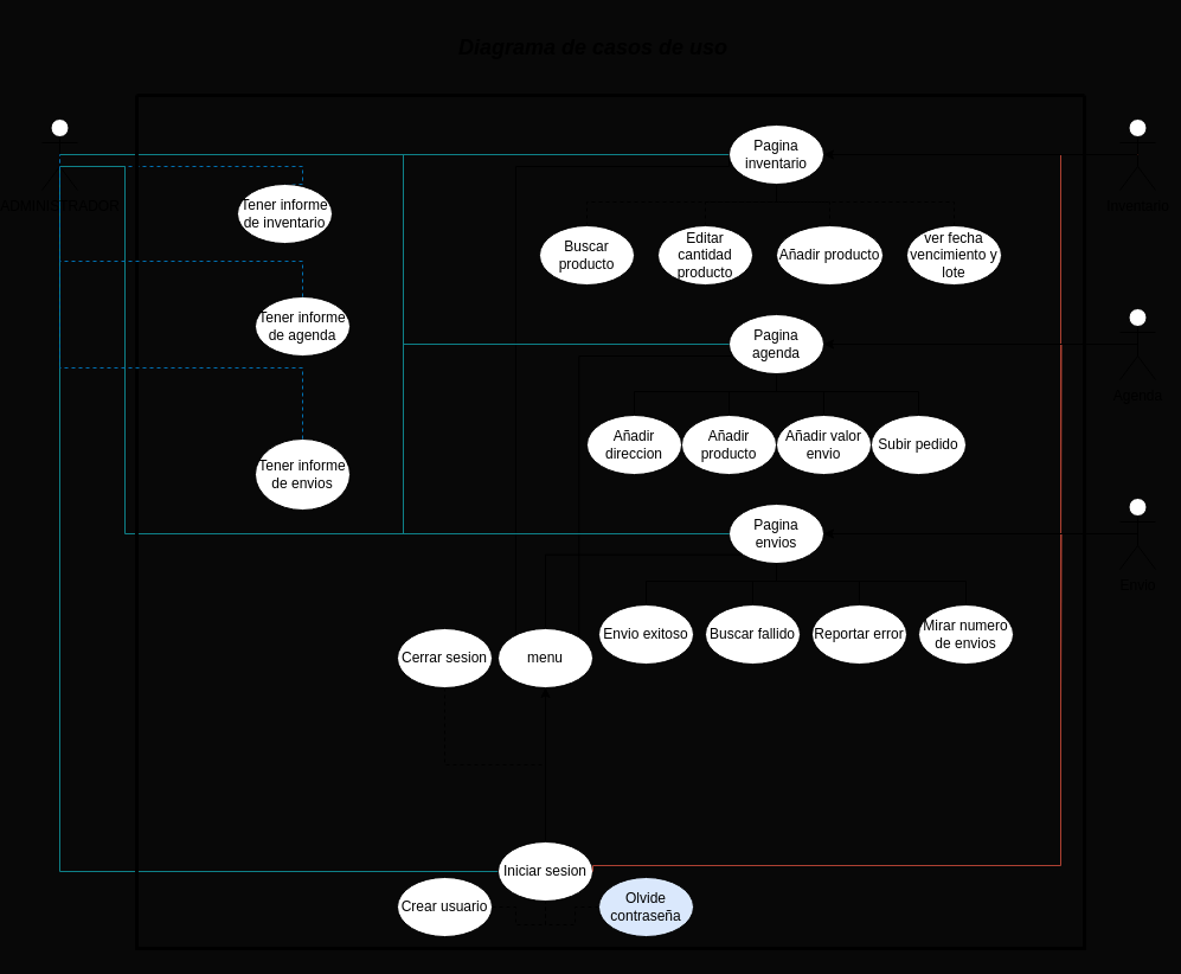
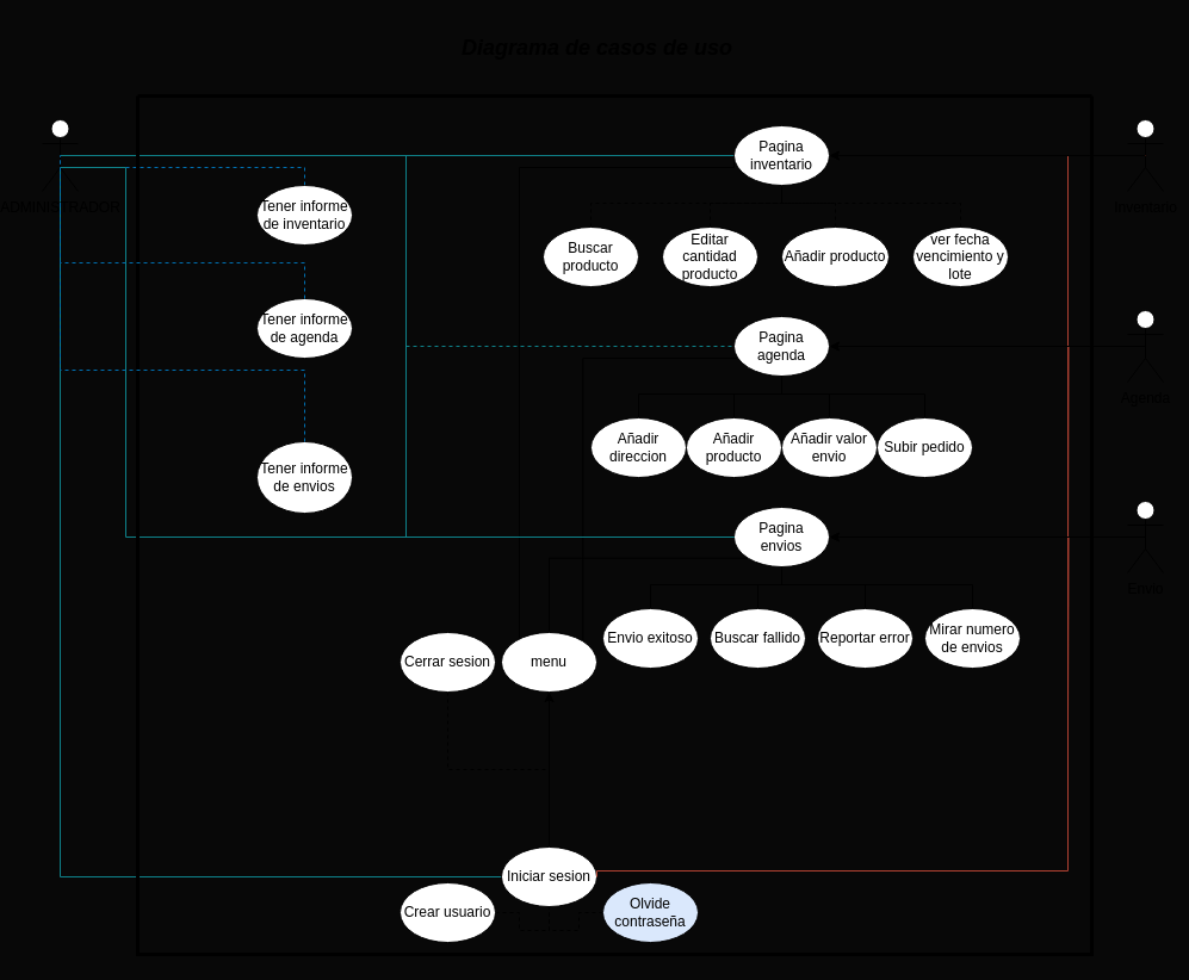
  <mxCell id="0" />
  <mxCell id="1" parent="0" />
  <mxCell id="2" value="Diagrama de casos de uso" style="text;html=1;align=center;verticalAlign=middle;resizable=0;points=[];autosize=1;strokeColor=none;fillColor=none;fontSize=18;fontStyle=3" parent="1" vertex="1"><mxGeometry x="365" y="20" width="240" height="40" as="geometry" /></mxCell>
  <mxCell id="3" style="edgeStyle=orthogonalEdgeStyle;rounded=0;orthogonalLoop=1;jettySize=auto;html=1;exitX=1;exitY=0;exitDx=0;exitDy=0;entryX=0.035;entryY=0.7;entryDx=0;entryDy=0;endArrow=none;endFill=0;entryPerimeter=0;" parent="1" source="6" target="8" edge="1"><mxGeometry relative="1" as="geometry"><Array as="points"><mxPoint x="473" y="300" /></Array></mxGeometry></mxCell>
  <mxCell id="4" style="edgeStyle=orthogonalEdgeStyle;rounded=0;orthogonalLoop=1;jettySize=auto;html=1;exitX=0;exitY=0;exitDx=0;exitDy=0;entryX=0;entryY=0.5;entryDx=0;entryDy=0;endArrow=none;endFill=0;" parent="1" source="6" target="31" edge="1"><mxGeometry relative="1" as="geometry"><Array as="points"><mxPoint x="420" y="538" /><mxPoint x="420" y="140" /><mxPoint x="600" y="140" /></Array></mxGeometry></mxCell>
  <mxCell id="5" style="edgeStyle=orthogonalEdgeStyle;rounded=0;orthogonalLoop=1;jettySize=auto;html=1;exitX=0.5;exitY=0;exitDx=0;exitDy=0;entryX=0;entryY=1;entryDx=0;entryDy=0;endArrow=none;endFill=0;" parent="1" source="6" target="7" edge="1"><mxGeometry relative="1" as="geometry"><Array as="points"><mxPoint x="445" y="468" /><mxPoint x="612" y="468" /></Array></mxGeometry></mxCell>
  <mxCell id="6" value="menu" style="ellipse;whiteSpace=wrap;html=1;" parent="1" vertex="1"><mxGeometry x="405" y="530" width="80" height="50" as="geometry" /></mxCell>
  <mxCell id="7" value="Pagina &lt;br&gt;envios" style="ellipse;whiteSpace=wrap;html=1;" parent="1" vertex="1"><mxGeometry x="600" y="425" width="80" height="50" as="geometry" /></mxCell>
  <mxCell id="8" value="Pagina agenda" style="ellipse;whiteSpace=wrap;html=1;" parent="1" vertex="1"><mxGeometry x="600" y="265" width="80" height="50" as="geometry" /></mxCell>
  <mxCell id="9" style="edgeStyle=orthogonalEdgeStyle;rounded=0;orthogonalLoop=1;jettySize=auto;html=1;exitX=0.5;exitY=0;exitDx=0;exitDy=0;entryX=0.5;entryY=0.5;entryDx=0;entryDy=0;fillColor=#1ba1e2;strokeColor=#006EAF;endArrow=none;endFill=0;entryPerimeter=0;dashed=1;" parent="1" source="56" target="18" edge="1"><mxGeometry relative="1" as="geometry"><Array as="points"><mxPoint x="240" y="140" /><mxPoint x="35" y="140" /></Array></mxGeometry></mxCell>
  <mxCell id="10" style="edgeStyle=orthogonalEdgeStyle;rounded=0;orthogonalLoop=1;jettySize=auto;html=1;exitX=0.5;exitY=0;exitDx=0;exitDy=0;entryX=0.5;entryY=1;entryDx=0;entryDy=0;endArrow=none;endFill=0;dashed=1;" parent="1" source="54" target="31" edge="1"><mxGeometry relative="1" as="geometry"><Array as="points"><mxPoint x="580" y="170" /><mxPoint x="640" y="170" /></Array></mxGeometry></mxCell>
  <mxCell id="11" style="edgeStyle=orthogonalEdgeStyle;rounded=0;orthogonalLoop=1;jettySize=auto;html=1;exitX=0.5;exitY=0;exitDx=0;exitDy=0;entryX=0.5;entryY=1;entryDx=0;entryDy=0;endArrow=none;endFill=0;dashed=1;" parent="1" source="53" target="31" edge="1"><mxGeometry relative="1" as="geometry"><Array as="points"><mxPoint x="480" y="170" /><mxPoint x="640" y="170" /></Array></mxGeometry></mxCell>
  <mxCell id="12" style="edgeStyle=orthogonalEdgeStyle;rounded=0;orthogonalLoop=1;jettySize=auto;html=1;exitX=0.5;exitY=0;exitDx=0;exitDy=0;entryX=0.5;entryY=1;entryDx=0;entryDy=0;endArrow=none;endFill=0;dashed=1;" parent="1" source="55" target="31" edge="1"><mxGeometry relative="1" as="geometry"><Array as="points"><mxPoint x="685" y="170" /><mxPoint x="640" y="170" /></Array></mxGeometry></mxCell>
  <mxCell id="13" style="edgeStyle=orthogonalEdgeStyle;rounded=0;orthogonalLoop=1;jettySize=auto;html=1;exitX=0.5;exitY=0.5;exitDx=0;exitDy=0;exitPerimeter=0;entryX=0;entryY=0.5;entryDx=0;entryDy=0;endArrow=none;endFill=0;fillColor=#b0e3e6;strokeColor=#0e8088;" parent="1" source="18" target="20" edge="1"><mxGeometry relative="1" as="geometry"><Array as="points"><mxPoint x="35" y="735" /></Array></mxGeometry></mxCell>
  <mxCell id="14" style="edgeStyle=orthogonalEdgeStyle;rounded=0;orthogonalLoop=1;jettySize=auto;html=1;exitX=0.5;exitY=0.5;exitDx=0;exitDy=0;exitPerimeter=0;entryX=0;entryY=0.5;entryDx=0;entryDy=0;endArrow=none;endFill=0;fillColor=#b0e3e6;strokeColor=#0e8088;" parent="1" source="18" target="7" edge="1"><mxGeometry relative="1" as="geometry"><Array as="points"><mxPoint x="35" y="140" /><mxPoint x="90" y="140" /><mxPoint x="90" y="450" /></Array></mxGeometry></mxCell>
  <mxCell id="15" style="edgeStyle=orthogonalEdgeStyle;rounded=0;orthogonalLoop=1;jettySize=auto;html=1;exitX=0.5;exitY=0.5;exitDx=0;exitDy=0;exitPerimeter=0;entryX=0;entryY=0.5;entryDx=0;entryDy=0;endArrow=none;endFill=0;fillColor=#b0e3e6;strokeColor=#0e8088;" parent="1" source="18" target="31" edge="1"><mxGeometry relative="1" as="geometry" /></mxCell>
- <mxCell id="16" style="edgeStyle=orthogonalEdgeStyle;rounded=0;orthogonalLoop=1;jettySize=auto;html=1;exitX=0.5;exitY=0.5;exitDx=0;exitDy=0;exitPerimeter=0;entryX=0;entryY=0.5;entryDx=0;entryDy=0;endArrow=none;endFill=0;fillColor=#b0e3e6;strokeColor=#0e8088;" parent="1" source="18" target="8" edge="1"><mxGeometry relative="1" as="geometry" /></mxCell>
+ <mxCell id="16" style="edgeStyle=orthogonalEdgeStyle;rounded=0;orthogonalLoop=1;jettySize=auto;html=1;exitX=0.5;exitY=0.5;exitDx=0;exitDy=0;exitPerimeter=0;entryX=0;entryY=0.5;entryDx=0;entryDy=0;endArrow=none;endFill=0;fillColor=#b0e3e6;strokeColor=#0e8088;dashed=1;" parent="1" source="18" target="8" edge="1"><mxGeometry relative="1" as="geometry" /></mxCell>
  <mxCell id="17" style="edgeStyle=orthogonalEdgeStyle;rounded=0;orthogonalLoop=1;jettySize=auto;html=1;exitX=0.5;exitY=0.5;exitDx=0;exitDy=0;exitPerimeter=0;entryX=0;entryY=0.5;entryDx=0;entryDy=0;endArrow=none;endFill=0;fillColor=#b0e3e6;strokeColor=#0e8088;" parent="1" source="18" target="7" edge="1"><mxGeometry relative="1" as="geometry" /></mxCell>
  <mxCell id="18" value="ADMINISTRADOR" style="shape=umlActor;verticalLabelPosition=bottom;verticalAlign=top;html=1;" parent="1" vertex="1"><mxGeometry x="20" y="100" width="30" height="60" as="geometry" /></mxCell>
  <mxCell id="19" style="edgeStyle=orthogonalEdgeStyle;rounded=0;orthogonalLoop=1;jettySize=auto;html=1;exitX=0.5;exitY=0;exitDx=0;exitDy=0;entryX=0.5;entryY=1;entryDx=0;entryDy=0;endArrow=classic;endFill=1;" parent="1" source="20" target="6" edge="1"><mxGeometry relative="1" as="geometry" /></mxCell>
  <mxCell id="20" value="Iniciar sesion" style="ellipse;whiteSpace=wrap;html=1;" parent="1" vertex="1"><mxGeometry x="405" y="710" width="80" height="50" as="geometry" /></mxCell>
  <mxCell id="21" style="edgeStyle=orthogonalEdgeStyle;rounded=0;orthogonalLoop=1;jettySize=auto;html=1;exitX=1;exitY=0.5;exitDx=0;exitDy=0;entryX=0.5;entryY=1;entryDx=0;entryDy=0;endArrow=none;endFill=0;dashed=1;" parent="1" source="22" target="20" edge="1"><mxGeometry relative="1" as="geometry" /></mxCell>
  <mxCell id="22" value="Crear usuario" style="ellipse;whiteSpace=wrap;html=1;" parent="1" vertex="1"><mxGeometry x="320" y="740" width="80" height="50" as="geometry" /></mxCell>
  <mxCell id="23" style="edgeStyle=orthogonalEdgeStyle;rounded=0;orthogonalLoop=1;jettySize=auto;html=1;exitX=0;exitY=0.5;exitDx=0;exitDy=0;entryX=0.5;entryY=1;entryDx=0;entryDy=0;endArrow=none;endFill=0;dashed=1;" parent="1" source="24" target="20" edge="1"><mxGeometry relative="1" as="geometry" /></mxCell>
  <mxCell id="24" value="Olvide contraseña" style="ellipse;whiteSpace=wrap;html=1;fillColor=#dae8fc;" parent="1" vertex="1"><mxGeometry x="490" y="740" width="80" height="50" as="geometry" /></mxCell>
  <mxCell id="25" value="Inventario" style="shape=umlActor;verticalLabelPosition=bottom;verticalAlign=top;html=1;" parent="1" vertex="1"><mxGeometry x="930" y="100" width="30" height="60" as="geometry" /></mxCell>
  <mxCell id="26" style="edgeStyle=orthogonalEdgeStyle;rounded=0;orthogonalLoop=1;jettySize=auto;html=1;exitX=0.5;exitY=0.5;exitDx=0;exitDy=0;exitPerimeter=0;endArrow=none;endFill=0;fillColor=#fad9d5;strokeColor=#ae4132;" parent="1" source="27" edge="1"><mxGeometry relative="1" as="geometry"><mxPoint x="880" y="470" as="targetPoint" /></mxGeometry></mxCell>
  <mxCell id="27" value="Agenda" style="shape=umlActor;verticalLabelPosition=bottom;verticalAlign=top;html=1;" parent="1" vertex="1"><mxGeometry x="930" y="260" width="30" height="60" as="geometry" /></mxCell>
  <mxCell id="28" style="edgeStyle=orthogonalEdgeStyle;rounded=0;orthogonalLoop=1;jettySize=auto;html=1;exitX=0.5;exitY=0.5;exitDx=0;exitDy=0;exitPerimeter=0;endArrow=none;endFill=0;fillColor=#fad9d5;strokeColor=#ae4132;" parent="1" source="29" edge="1"><mxGeometry relative="1" as="geometry"><mxPoint x="880" y="600" as="targetPoint" /></mxGeometry></mxCell>
  <mxCell id="29" value="Envio" style="shape=umlActor;verticalLabelPosition=bottom;verticalAlign=top;html=1;" parent="1" vertex="1"><mxGeometry x="930" y="420" width="30" height="60" as="geometry" /></mxCell>
  <mxCell id="30" style="edgeStyle=orthogonalEdgeStyle;rounded=0;orthogonalLoop=1;jettySize=auto;html=1;exitX=1;exitY=0.5;exitDx=0;exitDy=0;entryX=0.5;entryY=0.5;entryDx=0;entryDy=0;entryPerimeter=0;endArrow=none;endFill=0;fillColor=#fad9d5;strokeColor=#ae4132;" parent="1" source="20" target="25" edge="1"><mxGeometry relative="1" as="geometry"><Array as="points"><mxPoint x="880" y="730" /><mxPoint x="880" y="130" /></Array></mxGeometry></mxCell>
  <mxCell id="31" value="Pagina inventario" style="ellipse;whiteSpace=wrap;html=1;" parent="1" vertex="1"><mxGeometry x="600" y="105" width="80" height="50" as="geometry" /></mxCell>
  <mxCell id="32" style="edgeStyle=orthogonalEdgeStyle;rounded=0;orthogonalLoop=1;jettySize=auto;html=1;exitX=0.5;exitY=0;exitDx=0;exitDy=0;entryX=0.5;entryY=1;entryDx=0;entryDy=0;endArrow=none;endFill=0;" parent="1" source="33" target="8" edge="1"><mxGeometry relative="1" as="geometry"><Array as="points"><mxPoint x="520" y="330" /><mxPoint x="640" y="330" /></Array></mxGeometry></mxCell>
  <mxCell id="33" value="Añadir direccion" style="ellipse;whiteSpace=wrap;html=1;" parent="1" vertex="1"><mxGeometry x="480" y="350" width="80" height="50" as="geometry" /></mxCell>
  <mxCell id="34" style="edgeStyle=orthogonalEdgeStyle;rounded=0;orthogonalLoop=1;jettySize=auto;html=1;exitX=0.5;exitY=0;exitDx=0;exitDy=0;entryX=0.5;entryY=1;entryDx=0;entryDy=0;endArrow=none;endFill=0;" parent="1" source="35" target="8" edge="1"><mxGeometry relative="1" as="geometry"><Array as="points"><mxPoint x="600" y="330" /><mxPoint x="640" y="330" /></Array></mxGeometry></mxCell>
  <mxCell id="35" value="Añadir producto" style="ellipse;whiteSpace=wrap;html=1;" parent="1" vertex="1"><mxGeometry x="560" y="350" width="80" height="50" as="geometry" /></mxCell>
  <mxCell id="36" style="edgeStyle=orthogonalEdgeStyle;rounded=0;orthogonalLoop=1;jettySize=auto;html=1;exitX=0.5;exitY=0;exitDx=0;exitDy=0;entryX=0.5;entryY=1;entryDx=0;entryDy=0;endArrow=none;endFill=0;" parent="1" source="37" target="8" edge="1"><mxGeometry relative="1" as="geometry"><Array as="points"><mxPoint x="680" y="330" /><mxPoint x="640" y="330" /></Array></mxGeometry></mxCell>
  <mxCell id="37" value="Añadir valor envio" style="ellipse;whiteSpace=wrap;html=1;" parent="1" vertex="1"><mxGeometry x="640" y="350" width="80" height="50" as="geometry" /></mxCell>
  <mxCell id="38" style="edgeStyle=orthogonalEdgeStyle;rounded=0;orthogonalLoop=1;jettySize=auto;html=1;exitX=0.5;exitY=0;exitDx=0;exitDy=0;entryX=0.5;entryY=1;entryDx=0;entryDy=0;endArrow=none;endFill=0;" parent="1" source="39" target="8" edge="1"><mxGeometry relative="1" as="geometry"><Array as="points"><mxPoint x="760" y="330" /><mxPoint x="640" y="330" /></Array></mxGeometry></mxCell>
  <mxCell id="39" value="Subir pedido" style="ellipse;whiteSpace=wrap;html=1;" parent="1" vertex="1"><mxGeometry x="720" y="350" width="80" height="50" as="geometry" /></mxCell>
  <mxCell id="40" style="edgeStyle=orthogonalEdgeStyle;rounded=0;orthogonalLoop=1;jettySize=auto;html=1;exitX=0.5;exitY=0;exitDx=0;exitDy=0;entryX=0.5;entryY=1;entryDx=0;entryDy=0;endArrow=none;endFill=0;" parent="1" source="49" target="7" edge="1"><mxGeometry relative="1" as="geometry"><Array as="points"><mxPoint x="530" y="490" /><mxPoint x="640" y="490" /></Array></mxGeometry></mxCell>
  <mxCell id="41" style="edgeStyle=orthogonalEdgeStyle;rounded=0;orthogonalLoop=1;jettySize=auto;html=1;exitX=0.5;exitY=0;exitDx=0;exitDy=0;entryX=0.5;entryY=1;entryDx=0;entryDy=0;endArrow=none;endFill=0;" parent="1" source="50" target="7" edge="1"><mxGeometry relative="1" as="geometry" /></mxCell>
  <mxCell id="42" style="edgeStyle=orthogonalEdgeStyle;rounded=0;orthogonalLoop=1;jettySize=auto;html=1;exitX=0.5;exitY=0;exitDx=0;exitDy=0;entryX=0.5;entryY=1;entryDx=0;entryDy=0;endArrow=none;endFill=0;" parent="1" source="51" target="7" edge="1"><mxGeometry relative="1" as="geometry"><Array as="points"><mxPoint x="710" y="490" /><mxPoint x="640" y="490" /></Array></mxGeometry></mxCell>
  <mxCell id="43" style="edgeStyle=orthogonalEdgeStyle;rounded=0;orthogonalLoop=1;jettySize=auto;html=1;exitX=0.5;exitY=1;exitDx=0;exitDy=0;entryX=0.5;entryY=0;entryDx=0;entryDy=0;endArrow=none;endFill=0;dashed=1;" parent="1" source="44" target="20" edge="1"><mxGeometry relative="1" as="geometry" /></mxCell>
  <mxCell id="44" value="Cerrar sesion" style="ellipse;whiteSpace=wrap;html=1;" parent="1" vertex="1"><mxGeometry x="320" y="530" width="80" height="50" as="geometry" /></mxCell>
  <mxCell id="45" style="edgeStyle=orthogonalEdgeStyle;rounded=0;orthogonalLoop=1;jettySize=auto;html=1;exitX=1;exitY=0.5;exitDx=0;exitDy=0;entryX=0.5;entryY=0.5;entryDx=0;entryDy=0;entryPerimeter=0;endArrow=none;endFill=0;startArrow=classic;startFill=1;" parent="1" source="8" target="27" edge="1"><mxGeometry relative="1" as="geometry" /></mxCell>
  <mxCell id="46" style="edgeStyle=orthogonalEdgeStyle;rounded=0;orthogonalLoop=1;jettySize=auto;html=1;entryX=0.5;entryY=0.5;entryDx=0;entryDy=0;entryPerimeter=0;endArrow=none;endFill=0;startArrow=classic;startFill=1;" parent="1" source="7" target="29" edge="1"><mxGeometry relative="1" as="geometry" /></mxCell>
  <mxCell id="47" style="edgeStyle=orthogonalEdgeStyle;rounded=0;orthogonalLoop=1;jettySize=auto;html=1;exitX=1;exitY=0.5;exitDx=0;exitDy=0;entryX=0.5;entryY=0.5;entryDx=0;entryDy=0;entryPerimeter=0;endArrow=none;endFill=0;startArrow=classic;startFill=1;" parent="1" source="31" target="25" edge="1"><mxGeometry relative="1" as="geometry" /></mxCell>
  <mxCell id="48" value="" style="swimlane;startSize=0;strokeWidth=3;" parent="1" vertex="1"><mxGeometry x="100" y="80" width="800" height="720" as="geometry"><mxRectangle x="50" y="380" width="50" height="40" as="alternateBounds" /></mxGeometry></mxCell>
  <mxCell id="49" value="Envio exitoso" style="ellipse;whiteSpace=wrap;html=1;" parent="48" vertex="1"><mxGeometry x="390" y="430" width="80" height="50" as="geometry" /></mxCell>
  <mxCell id="50" value="Buscar fallido" style="ellipse;whiteSpace=wrap;html=1;" parent="48" vertex="1"><mxGeometry x="480" y="430" width="80" height="50" as="geometry" /></mxCell>
  <mxCell id="51" value="Reportar error" style="ellipse;whiteSpace=wrap;html=1;" parent="48" vertex="1"><mxGeometry x="570" y="430" width="80" height="50" as="geometry" /></mxCell>
  <mxCell id="52" value="Mirar numero de envios" style="ellipse;whiteSpace=wrap;html=1;" parent="48" vertex="1"><mxGeometry x="660" y="430" width="80" height="50" as="geometry" /></mxCell>
  <mxCell id="53" value="Buscar producto" style="ellipse;whiteSpace=wrap;html=1;" parent="48" vertex="1"><mxGeometry x="340" y="110" width="80" height="50" as="geometry" /></mxCell>
  <mxCell id="54" value="Editar cantidad producto" style="ellipse;whiteSpace=wrap;html=1;" parent="48" vertex="1"><mxGeometry x="440" y="110" width="80" height="50" as="geometry" /></mxCell>
  <mxCell id="55" value="Añadir producto" style="ellipse;whiteSpace=wrap;html=1;" parent="48" vertex="1"><mxGeometry x="540" y="110" width="90" height="50" as="geometry" /></mxCell>
- <mxCell id="56" value="Tener informe de inventario" style="ellipse;whiteSpace=wrap;html=1;" parent="48" vertex="1"><mxGeometry x="85" y="75" width="80" height="50" as="geometry" /></mxCell>
+ <mxCell id="56" value="Tener informe de inventario" style="ellipse;whiteSpace=wrap;html=1;" parent="48" vertex="1"><mxGeometry x="100" y="75" width="80" height="50" as="geometry" /></mxCell>
  <mxCell id="57" value="Tener informe de agenda" style="ellipse;whiteSpace=wrap;html=1;" parent="48" vertex="1"><mxGeometry x="100" y="170" width="80" height="50" as="geometry" /></mxCell>
  <mxCell id="58" value="Tener informe de envios" style="ellipse;whiteSpace=wrap;html=1;" parent="48" vertex="1"><mxGeometry x="100" y="290" width="80" height="60" as="geometry" /></mxCell>
  <mxCell id="59" value="ver fecha vencimiento y lote" style="ellipse;whiteSpace=wrap;html=1;" parent="48" vertex="1"><mxGeometry x="650" y="110" width="80" height="50" as="geometry" /></mxCell>
  <mxCell id="60" style="edgeStyle=orthogonalEdgeStyle;rounded=0;orthogonalLoop=1;jettySize=auto;html=1;exitX=0.5;exitY=0;exitDx=0;exitDy=0;entryX=0.5;entryY=1;entryDx=0;entryDy=0;endArrow=none;endFill=0;" parent="1" source="52" target="7" edge="1"><mxGeometry relative="1" as="geometry"><Array as="points"><mxPoint x="800" y="490" /><mxPoint x="640" y="490" /></Array></mxGeometry></mxCell>
  <mxCell id="61" style="edgeStyle=orthogonalEdgeStyle;rounded=0;orthogonalLoop=1;jettySize=auto;html=1;exitX=0.5;exitY=0;exitDx=0;exitDy=0;entryX=0.5;entryY=1;entryDx=0;entryDy=0;endArrow=none;endFill=0;dashed=1;" parent="1" source="59" target="31" edge="1"><mxGeometry relative="1" as="geometry"><Array as="points"><mxPoint x="790" y="170" /><mxPoint x="640" y="170" /></Array></mxGeometry></mxCell>
  <mxCell id="62" style="edgeStyle=orthogonalEdgeStyle;rounded=0;orthogonalLoop=1;jettySize=auto;html=1;exitX=0.5;exitY=0;exitDx=0;exitDy=0;entryX=0.5;entryY=0.5;entryDx=0;entryDy=0;entryPerimeter=0;fillColor=#1ba1e2;strokeColor=#006EAF;endArrow=none;endFill=0;dashed=1;" parent="1" source="57" target="18" edge="1"><mxGeometry relative="1" as="geometry"><Array as="points"><mxPoint x="240" y="220" /><mxPoint x="35" y="220" /></Array></mxGeometry></mxCell>
  <mxCell id="63" style="edgeStyle=orthogonalEdgeStyle;rounded=0;orthogonalLoop=1;jettySize=auto;html=1;exitX=0.5;exitY=0;exitDx=0;exitDy=0;entryX=0.5;entryY=0.5;entryDx=0;entryDy=0;entryPerimeter=0;fillColor=#1ba1e2;strokeColor=#006EAF;endArrow=none;endFill=0;dashed=1;" parent="1" source="58" target="18" edge="1"><mxGeometry relative="1" as="geometry"><Array as="points"><mxPoint x="240" y="310" /><mxPoint x="35" y="310" /></Array></mxGeometry></mxCell>
